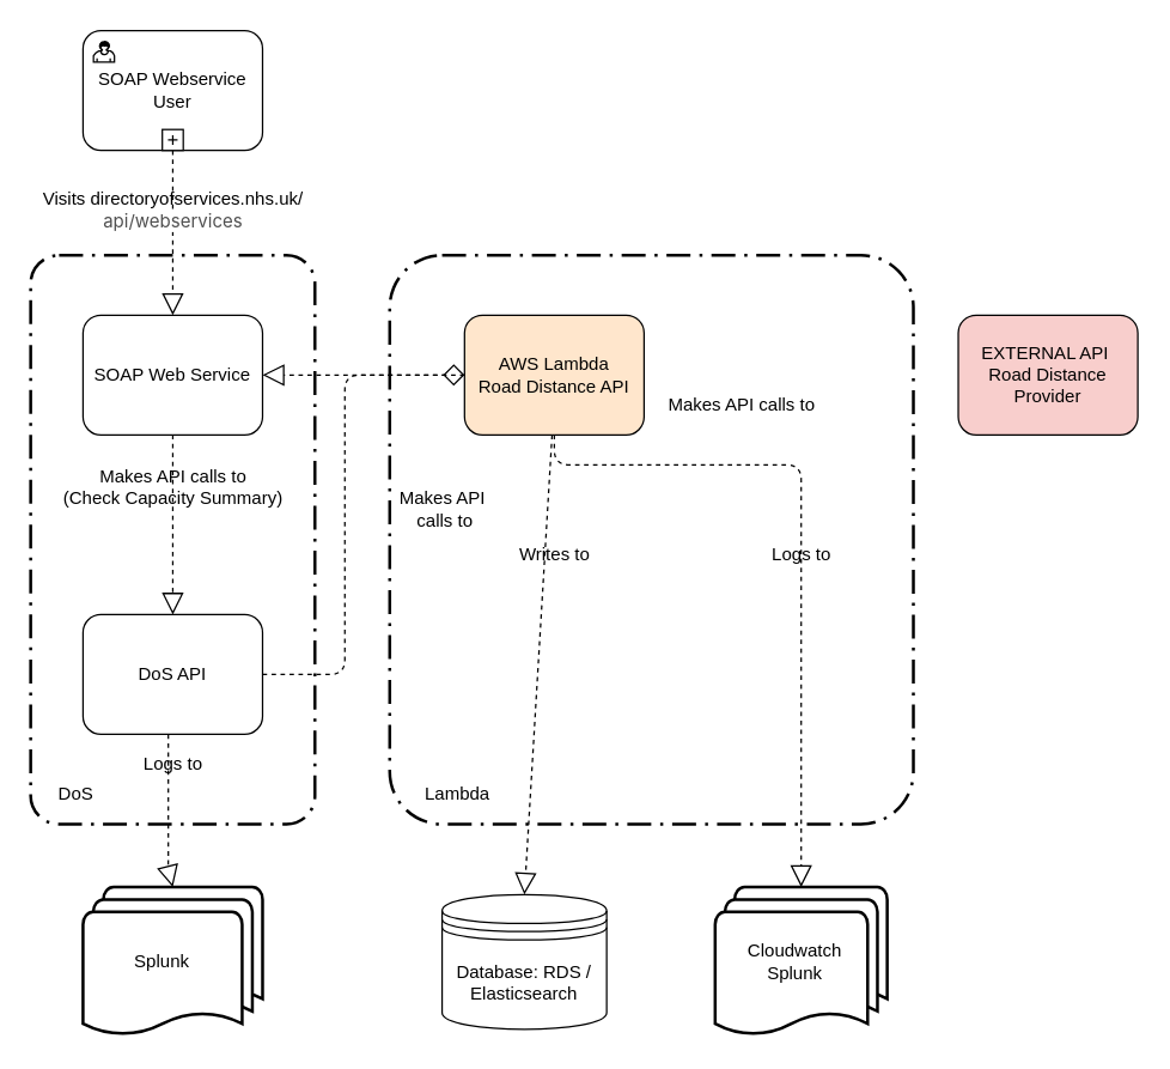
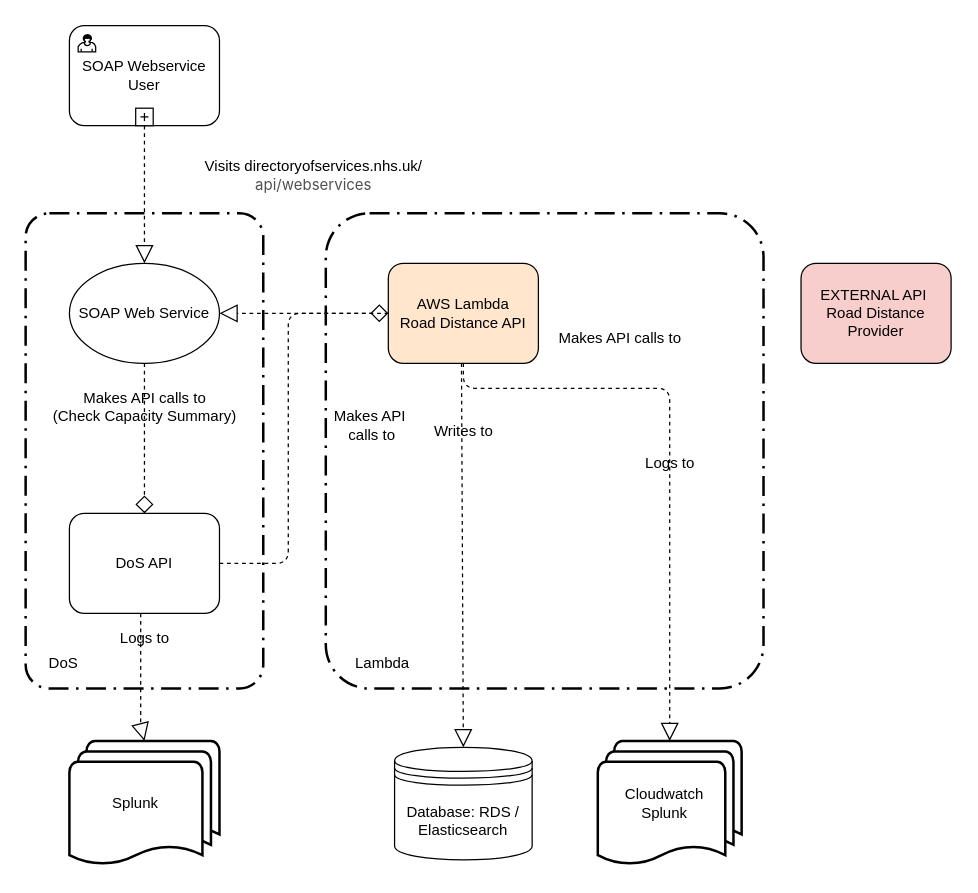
  <mxCell id="0" />
  <mxCell id="1" parent="0" />
  <mxCell id="2" value="" style="rounded=1;arcSize=10;dashed=1;strokeColor=#000000;fillColor=none;gradientColor=none;dashPattern=8 3 1 3;strokeWidth=2;" parent="1" vertex="1"><mxGeometry x="20" y="170" width="190" height="380" as="geometry" /></mxCell>
  <mxCell id="3" value="" style="rounded=1;arcSize=10;dashed=1;strokeColor=#000000;fillColor=none;gradientColor=none;dashPattern=8 3 1 3;strokeWidth=2;" parent="1" vertex="1"><mxGeometry x="260" y="170" width="350" height="380" as="geometry" /></mxCell>
  <mxCell id="4" value="SOAP Webservice User" style="html=1;whiteSpace=wrap;rounded=1;dropTarget=0;" parent="1" vertex="1"><mxGeometry x="55" y="20" width="120" height="80" as="geometry" /></mxCell>
  <mxCell id="5" value="" style="html=1;shape=mxgraph.bpmn.user_task;outlineConnect=0;" parent="4" vertex="1"><mxGeometry width="14" height="14" relative="1" as="geometry"><mxPoint x="7" y="7" as="offset" /></mxGeometry></mxCell>
  <mxCell id="6" value="" style="html=1;shape=plus;outlineConnect=0;" parent="4" vertex="1"><mxGeometry x="0.5" y="1" width="14" height="14" relative="1" as="geometry"><mxPoint x="-7" y="-14" as="offset" /></mxGeometry></mxCell>
  <mxCell id="7" value="AWS Lambda&lt;br&gt;Road Distance API" style="html=1;whiteSpace=wrap;rounded=1;dropTarget=0;fillColor=#ffe6cc;" parent="1" vertex="1"><mxGeometry x="310" y="210" width="120" height="80" as="geometry" /></mxCell>
  <mxCell id="8" value="DoS API" style="rounded=1;whiteSpace=wrap;html=1;" parent="1" vertex="1"><mxGeometry x="55" y="410" width="120" height="80" as="geometry" /></mxCell>
  <mxCell id="9" value="EXTERNAL API&amp;nbsp;&lt;br&gt;Road Distance Provider" style="rounded=1;whiteSpace=wrap;html=1;fillColor=#f8cecc;" parent="1" vertex="1"><mxGeometry x="640" y="210" width="120" height="80" as="geometry" /></mxCell>
  <mxCell id="10" value="DoS" style="text;html=1;align=center;verticalAlign=middle;resizable=0;points=[];autosize=1;" parent="1" vertex="1"><mxGeometry x="30" y="520" width="40" height="20" as="geometry" /></mxCell>
- <mxCell id="11" value="SOAP Web Service" style="rounded=1;whiteSpace=wrap;html=1;" parent="1" vertex="1"><mxGeometry x="55" y="210" width="120" height="80" as="geometry" /></mxCell>
- <mxCell id="12" value="" style="endArrow=block;dashed=1;endFill=0;endSize=12;html=1;exitX=0.5;exitY=1;exitDx=0;exitDy=0;entryX=0.5;entryY=0;entryDx=0;entryDy=0;" parent="1" source="11" target="8" edge="1"><mxGeometry width="160" relative="1" as="geometry"><mxPoint x="70" y="390" as="sourcePoint" /><mxPoint x="230" y="390" as="targetPoint" /></mxGeometry></mxCell>
+ <mxCell id="11" value="SOAP Web Service" style="ellipse;whiteSpace=wrap;html=1;" parent="1" vertex="1"><mxGeometry x="55" y="210" width="120" height="80" as="geometry" /></mxCell>
+ <mxCell id="12" value="" style="endArrow=diamond;dashed=1;endFill=0;endSize=12;html=1;exitX=0.5;exitY=1;exitDx=0;exitDy=0;entryX=0.5;entryY=0;entryDx=0;entryDy=0;" parent="1" source="11" target="8" edge="1"><mxGeometry width="160" relative="1" as="geometry"><mxPoint x="70" y="390" as="sourcePoint" /><mxPoint x="230" y="390" as="targetPoint" /></mxGeometry></mxCell>
  <mxCell id="13" value="" style="endArrow=block;dashed=1;endFill=0;endSize=12;html=1;exitX=0.5;exitY=1;exitDx=0;exitDy=0;" parent="1" source="6" target="11" edge="1"><mxGeometry width="160" relative="1" as="geometry"><mxPoint x="70" y="350" as="sourcePoint" /><mxPoint x="230" y="350" as="targetPoint" /></mxGeometry></mxCell>
  <mxCell id="14" value="" style="endArrow=diamond;dashed=1;endFill=0;endSize=12;html=1;entryX=0;entryY=0.5;entryDx=0;entryDy=0;exitX=1;exitY=0.5;exitDx=0;exitDy=0;" parent="1" source="8" target="7" edge="1"><mxGeometry width="160" relative="1" as="geometry"><mxPoint x="310" y="390" as="sourcePoint" /><mxPoint x="470" y="390" as="targetPoint" /><Array as="points"><mxPoint x="230" y="450" /><mxPoint x="230" y="250" /></Array></mxGeometry></mxCell>
  <mxCell id="15" value="" style="endArrow=block;dashed=1;endFill=0;endSize=12;html=1;" parent="1" source="7" target="11" edge="1"><mxGeometry width="160" relative="1" as="geometry"><mxPoint x="895" y="-48" as="sourcePoint" /><mxPoint x="560" y="250" as="targetPoint" /></mxGeometry></mxCell>
- <mxCell id="16" value="Visits directoryofservices.nhs.uk/&lt;br&gt;&lt;span style=&quot;color: rgb(80 , 80 , 80) ; font-family: &amp;#34;inter&amp;#34; , &amp;#34;opensans&amp;#34; , &amp;#34;helvetica&amp;#34; , &amp;#34;arial&amp;#34; , sans-serif ; text-align: left ; background-color: rgb(255 , 255 , 255)&quot;&gt;api/webservices&lt;/span&gt;" style="text;html=1;align=center;verticalAlign=middle;resizable=0;points=[];autosize=1;" parent="1" vertex="1"><mxGeometry x="20" y="125" width="190" height="30" as="geometry" /></mxCell>
- <mxCell id="17" value="Writes to" style="text;html=1;align=center;verticalAlign=middle;resizable=0;points=[];autosize=1;" parent="1" vertex="1"><mxGeometry x="340" y="360" width="60" height="20" as="geometry" /></mxCell>
+ <mxCell id="16" value="Visits directoryofservices.nhs.uk/&lt;br&gt;&lt;span style=&quot;color: rgb(80 , 80 , 80) ; font-family: &amp;#34;inter&amp;#34; , &amp;#34;opensans&amp;#34; , &amp;#34;helvetica&amp;#34; , &amp;#34;arial&amp;#34; , sans-serif ; text-align: left ; background-color: rgb(255 , 255 , 255)&quot;&gt;api/webservices&lt;/span&gt;" style="text;html=1;align=center;verticalAlign=middle;resizable=0;points=[];autosize=1;" parent="1" vertex="1"><mxGeometry x="155" y="125" width="190" height="30" as="geometry" /></mxCell>
+ <mxCell id="17" value="Writes to" style="text;html=1;align=center;verticalAlign=middle;resizable=0;points=[];autosize=1;" parent="1" vertex="1"><mxGeometry x="340" y="335" width="60" height="20" as="geometry" /></mxCell>
  <mxCell id="18" value="Makes API calls to&lt;br&gt;(Check Capacity Summary)" style="text;html=1;align=center;verticalAlign=middle;resizable=0;points=[];autosize=1;" parent="1" vertex="1"><mxGeometry x="35" y="310" width="160" height="30" as="geometry" /></mxCell>
  <mxCell id="19" value="Makes API calls to" style="text;html=1;align=center;verticalAlign=middle;resizable=0;points=[];autosize=1;" parent="1" vertex="1"><mxGeometry x="440" y="260" width="110" height="20" as="geometry" /></mxCell>
- <mxCell id="20" value="Database: RDS / Elasticsearch" style="shape=datastore;whiteSpace=wrap;html=1;" parent="1" vertex="1"><mxGeometry x="295" y="597" width="110" height="90" as="geometry" /></mxCell>
+ <mxCell id="20" value="Database: RDS / Elasticsearch" style="shape=datastore;whiteSpace=wrap;html=1;" parent="1" vertex="1"><mxGeometry x="315" y="597" width="110" height="90" as="geometry" /></mxCell>
  <mxCell id="21" value="" style="endArrow=block;dashed=1;endFill=0;endSize=12;html=1;exitX=0.5;exitY=1;exitDx=0;exitDy=0;entryX=0.5;entryY=0;entryDx=0;entryDy=0;" parent="1" target="20" edge="1"><mxGeometry width="160" relative="1" as="geometry"><mxPoint x="368.5" y="290" as="sourcePoint" /><mxPoint x="368.5" y="360" as="targetPoint" /></mxGeometry></mxCell>
  <mxCell id="22" value="" style="endArrow=block;dashed=1;endFill=0;endSize=12;html=1;exitX=0.5;exitY=1;exitDx=0;exitDy=0;entryX=0.5;entryY=0;entryDx=0;entryDy=0;entryPerimeter=0;" parent="1" source="7" target="29" edge="1"><mxGeometry width="160" relative="1" as="geometry"><mxPoint x="280" y="290" as="sourcePoint" /><mxPoint x="290" y="440" as="targetPoint" /><Array as="points"><mxPoint x="370" y="310" /><mxPoint x="535" y="310" /></Array></mxGeometry></mxCell>
  <mxCell id="23" value="Logs to" style="text;html=1;align=center;verticalAlign=middle;resizable=0;points=[];autosize=1;" parent="1" vertex="1"><mxGeometry x="505" y="360" width="60" height="20" as="geometry" /></mxCell>
  <mxCell id="24" value="" style="endArrow=block;dashed=1;endFill=0;endSize=12;html=1;entryX=0.5;entryY=0;entryDx=0;entryDy=0;entryPerimeter=0;" parent="1" target="26" edge="1"><mxGeometry width="160" relative="1" as="geometry"><mxPoint x="112" y="490" as="sourcePoint" /><mxPoint x="112" y="610" as="targetPoint" /><Array as="points"><mxPoint x="112" y="580" /></Array></mxGeometry></mxCell>
  <mxCell id="25" value="Logs to" style="text;html=1;align=center;verticalAlign=middle;resizable=0;points=[];autosize=1;" parent="1" vertex="1"><mxGeometry x="85" y="500" width="60" height="20" as="geometry" /></mxCell>
  <mxCell id="26" value="" style="strokeWidth=2;html=1;shape=mxgraph.flowchart.multi-document;whiteSpace=wrap;" parent="1" vertex="1"><mxGeometry x="55" y="592" width="120" height="100" as="geometry" /></mxCell>
  <mxCell id="27" value="Splunk" style="text;html=1;strokeColor=none;fillColor=none;align=center;verticalAlign=middle;whiteSpace=wrap;rounded=0;" parent="1" vertex="1"><mxGeometry x="70" y="617" width="76" height="50" as="geometry" /></mxCell>
  <mxCell id="28" value="" style="group" parent="1" vertex="1" connectable="0"><mxGeometry x="477.5" y="592" width="115" height="100" as="geometry" /></mxCell>
  <mxCell id="29" value="" style="strokeWidth=2;html=1;shape=mxgraph.flowchart.multi-document;whiteSpace=wrap;" parent="28" vertex="1"><mxGeometry width="115" height="100" as="geometry" /></mxCell>
  <mxCell id="30" value="Cloudwatch&lt;br&gt;Splunk" style="text;html=1;strokeColor=none;fillColor=none;align=center;verticalAlign=middle;whiteSpace=wrap;rounded=0;" parent="28" vertex="1"><mxGeometry x="15" y="25" width="76" height="50" as="geometry" /></mxCell>
  <mxCell id="31" value="Lambda" style="text;html=1;align=center;verticalAlign=middle;resizable=0;points=[];autosize=1;" parent="1" vertex="1"><mxGeometry x="275" y="520" width="60" height="20" as="geometry" /></mxCell>
  <mxCell id="32" value="Makes API&lt;br&gt;&amp;nbsp;calls to" style="text;html=1;align=center;verticalAlign=middle;resizable=0;points=[];autosize=1;" parent="1" vertex="1"><mxGeometry x="260" y="325" width="70" height="30" as="geometry" /></mxCell>
